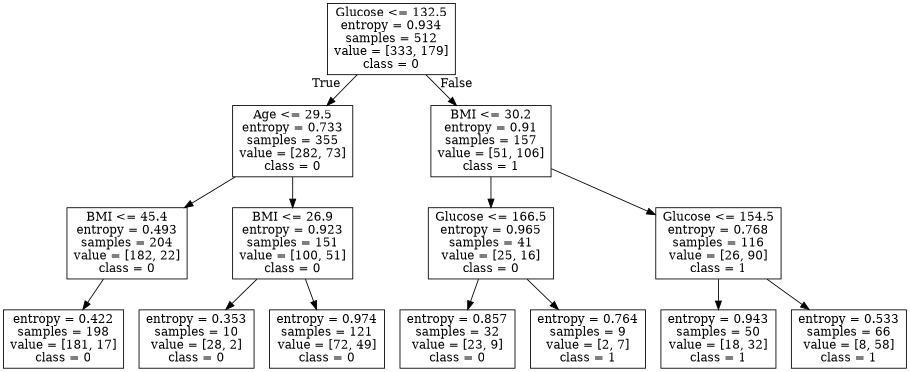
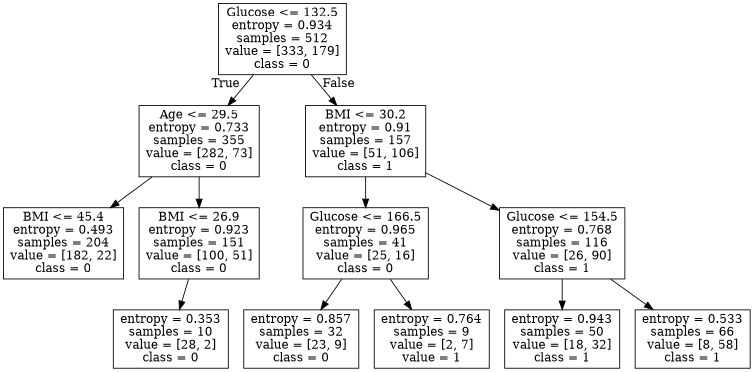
  digraph {
    node [shape=box]
    n1 [label="Glucose <= 132.5\nentropy = 0.934\nsamples = 512\nvalue = [333, 179]\nclass = 0"]
    n2 [label="Age <= 29.5\nentropy = 0.733\nsamples = 355\nvalue = [282, 73]\nclass = 0"]
    n3 [label="BMI <= 30.2\nentropy = 0.91\nsamples = 157\nvalue = [51, 106]\nclass = 1"]
    n4 [label="BMI <= 45.4\nentropy = 0.493\nsamples = 204\nvalue = [182, 22]\nclass = 0"]
    n5 [label="BMI <= 26.9\nentropy = 0.923\nsamples = 151\nvalue = [100, 51]\nclass = 0"]
    n6 [label="Glucose <= 166.5\nentropy = 0.965\nsamples = 41\nvalue = [25, 16]\nclass = 0"]
    n7 [label="Glucose <= 154.5\nentropy = 0.768\nsamples = 116\nvalue = [26, 90]\nclass = 1"]
-   n8 [label="entropy = 0.422\nsamples = 198\nvalue = [181, 17]\nclass = 0"]
    n9 [label="entropy = 0.353\nsamples = 10\nvalue = [28, 2]\nclass = 0"]
-   n10 [label="entropy = 0.974\nsamples = 121\nvalue = [72, 49]\nclass = 0"]
    n11 [label="entropy = 0.857\nsamples = 32\nvalue = [23, 9]\nclass = 0"]
-   n12 [label="entropy = 0.764\nsamples = 9\nvalue = [2, 7]\nclass = 1"]
+   n12 [label="entropy = 0.764\nsamples = 9\nvalue = [2, 7]\nvalue = 1"]
    n13 [label="entropy = 0.943\nsamples = 50\nvalue = [18, 32]\nclass = 1"]
    n14 [label="entropy = 0.533\nsamples = 66\nvalue = [8, 58]\nclass = 1"]
    n1 -> n2 [headlabel=True labelangle=45 labeldistance=2.5]
    n1 -> n3 [headlabel=False labelangle=-45 labeldistance=2.5]
    n2 -> n4
    n2 -> n5
    n3 -> n6
    n3 -> n7
-   n4 -> n8
    n5 -> n9
-   n5 -> n10
    n6 -> n11
    n6 -> n12
    n7 -> n13
    n7 -> n14
  }
